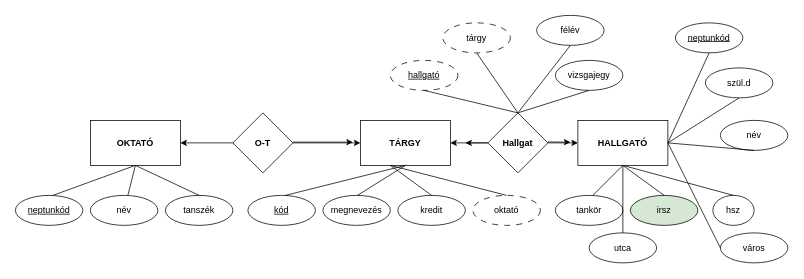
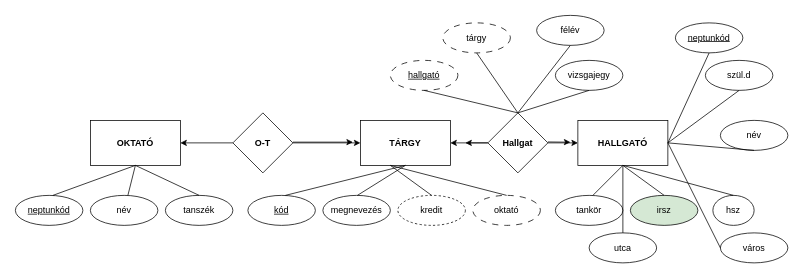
  <mxCell id="0" />
  <mxCell id="1" parent="0" />
  <mxCell id="2" value="&lt;b&gt;OKTATÓ&lt;/b&gt;" style="rounded=0;whiteSpace=wrap;html=1;" parent="1" vertex="1"><mxGeometry x="120" y="160" width="120" height="60" as="geometry" /></mxCell>
  <mxCell id="3" value="&lt;b&gt;HALLGATÓ&lt;/b&gt;" style="rounded=0;whiteSpace=wrap;html=1;" parent="1" vertex="1"><mxGeometry x="770" y="160" width="120" height="60" as="geometry" /></mxCell>
  <mxCell id="4" value="&lt;b&gt;TÁRGY&lt;/b&gt;" style="rounded=0;whiteSpace=wrap;html=1;" parent="1" vertex="1"><mxGeometry x="480" y="160" width="120" height="60" as="geometry" /></mxCell>
  <mxCell id="5" value="&lt;u&gt;neptunkód&lt;/u&gt;" style="ellipse;whiteSpace=wrap;html=1;" parent="1" vertex="1"><mxGeometry x="20" y="260" width="90" height="40" as="geometry" /></mxCell>
  <mxCell id="6" value="név" style="ellipse;whiteSpace=wrap;html=1;" parent="1" vertex="1"><mxGeometry x="120" y="260" width="90" height="40" as="geometry" /></mxCell>
  <mxCell id="7" value="tanszék" style="ellipse;whiteSpace=wrap;html=1;" parent="1" vertex="1"><mxGeometry x="220" y="260" width="90" height="40" as="geometry" /></mxCell>
  <mxCell id="8" value="&lt;u&gt;kód&lt;/u&gt;" style="ellipse;whiteSpace=wrap;html=1;" parent="1" vertex="1"><mxGeometry x="330" y="260" width="90" height="40" as="geometry" /></mxCell>
  <mxCell id="9" value="megnevezés" style="ellipse;whiteSpace=wrap;html=1;" parent="1" vertex="1"><mxGeometry x="430" y="260" width="90" height="40" as="geometry" /></mxCell>
- <mxCell id="10" value="kredit" style="ellipse;whiteSpace=wrap;html=1;" parent="1" vertex="1"><mxGeometry x="530" y="260" width="90" height="40" as="geometry" /></mxCell>
+ <mxCell id="10" value="kredit" style="ellipse;whiteSpace=wrap;html=1;dashed=1;" parent="1" vertex="1"><mxGeometry x="530" y="260" width="90" height="40" as="geometry" /></mxCell>
  <mxCell id="11" value="oktató" style="ellipse;whiteSpace=wrap;html=1;dashed=1;dashPattern=8 8;" parent="1" vertex="1"><mxGeometry x="630" y="260" width="90" height="40" as="geometry" /></mxCell>
  <mxCell id="12" value="" style="endArrow=none;html=1;rounded=0;entryX=0.5;entryY=1;entryDx=0;entryDy=0;" parent="1" target="4" edge="1"><mxGeometry width="50" height="50" relative="1" as="geometry"><mxPoint x="380" y="260" as="sourcePoint" /><mxPoint x="430" y="210" as="targetPoint" /></mxGeometry></mxCell>
  <mxCell id="13" value="&lt;u&gt;hallgató&lt;/u&gt;" style="ellipse;whiteSpace=wrap;html=1;dashed=1;dashPattern=8 8;" parent="1" vertex="1"><mxGeometry x="520" y="80" width="90" height="40" as="geometry" /></mxCell>
  <mxCell id="14" value="tárgy" style="ellipse;whiteSpace=wrap;html=1;dashed=1;dashPattern=8 8;" parent="1" vertex="1"><mxGeometry x="590" y="30" width="90" height="40" as="geometry" /></mxCell>
  <mxCell id="15" value="félév" style="ellipse;whiteSpace=wrap;html=1;" parent="1" vertex="1"><mxGeometry x="715" y="20" width="90" height="40" as="geometry" /></mxCell>
  <mxCell id="16" value="vizsgajegy" style="ellipse;whiteSpace=wrap;html=1;" parent="1" vertex="1"><mxGeometry x="740" y="80" width="90" height="40" as="geometry" /></mxCell>
  <mxCell id="17" value="&lt;u&gt;neptunkód&lt;/u&gt;" style="ellipse;whiteSpace=wrap;html=1;" parent="1" vertex="1"><mxGeometry x="900" y="30" width="90" height="40" as="geometry" /></mxCell>
  <mxCell id="18" value="név" style="ellipse;whiteSpace=wrap;html=1;" parent="1" vertex="1"><mxGeometry x="960" y="160" width="90" height="40" as="geometry" /></mxCell>
- <mxCell id="19" value="szül.d" style="ellipse;whiteSpace=wrap;html=1;" parent="1" vertex="1"><mxGeometry x="940" y="90" width="90" height="40" as="geometry" /></mxCell>
+ <mxCell id="19" value="szül.d" style="ellipse;whiteSpace=wrap;html=1;" parent="1" vertex="1"><mxGeometry x="940" y="80" width="90" height="40" as="geometry" /></mxCell>
  <mxCell id="20" value="tankör" style="ellipse;whiteSpace=wrap;html=1;" parent="1" vertex="1"><mxGeometry x="740" y="260" width="90" height="40" as="geometry" /></mxCell>
  <mxCell id="21" value="irsz" style="ellipse;whiteSpace=wrap;html=1;fillColor=#d5e8d4;" parent="1" vertex="1"><mxGeometry x="840" y="260" width="90" height="40" as="geometry" /></mxCell>
  <mxCell id="22" value="város" style="ellipse;whiteSpace=wrap;html=1;" parent="1" vertex="1"><mxGeometry x="960" y="310" width="90" height="40" as="geometry" /></mxCell>
  <mxCell id="23" value="utca" style="ellipse;whiteSpace=wrap;html=1;" parent="1" vertex="1"><mxGeometry x="785" y="310" width="90" height="40" as="geometry" /></mxCell>
  <mxCell id="24" value="hsz" style="ellipse;whiteSpace=wrap;html=1;" parent="1" vertex="1"><mxGeometry x="950" y="260" width="55" height="40" as="geometry" /></mxCell>
  <mxCell id="25" value="" style="endArrow=none;html=1;rounded=0;entryX=0.5;entryY=1;entryDx=0;entryDy=0;" parent="1" target="2" edge="1"><mxGeometry width="50" height="50" relative="1" as="geometry"><mxPoint x="70" y="260" as="sourcePoint" /><mxPoint x="120" y="210" as="targetPoint" /></mxGeometry></mxCell>
  <mxCell id="26" value="" style="endArrow=none;html=1;rounded=0;entryX=0.5;entryY=1;entryDx=0;entryDy=0;" parent="1" target="2" edge="1"><mxGeometry width="50" height="50" relative="1" as="geometry"><mxPoint x="170" y="260" as="sourcePoint" /><mxPoint x="280" y="220" as="targetPoint" /></mxGeometry></mxCell>
  <mxCell id="27" value="" style="endArrow=none;html=1;rounded=0;entryX=0.5;entryY=0;entryDx=0;entryDy=0;" parent="1" target="7" edge="1"><mxGeometry width="50" height="50" relative="1" as="geometry"><mxPoint x="180" y="220" as="sourcePoint" /><mxPoint x="290" y="180" as="targetPoint" /></mxGeometry></mxCell>
  <mxCell id="28" value="" style="endArrow=none;html=1;rounded=0;entryX=0.5;entryY=0;entryDx=0;entryDy=0;" parent="1" target="10" edge="1"><mxGeometry width="50" height="50" relative="1" as="geometry"><mxPoint x="520" y="220" as="sourcePoint" /><mxPoint x="790" y="170" as="targetPoint" /></mxGeometry></mxCell>
  <mxCell id="29" value="" style="endArrow=none;html=1;rounded=0;entryX=0.5;entryY=1;entryDx=0;entryDy=0;" parent="1" target="4" edge="1"><mxGeometry width="50" height="50" relative="1" as="geometry"><mxPoint x="476" y="260" as="sourcePoint" /><mxPoint x="620" y="220" as="targetPoint" /></mxGeometry></mxCell>
  <mxCell id="30" value="" style="endArrow=none;html=1;rounded=0;entryX=0.5;entryY=0;entryDx=0;entryDy=0;" parent="1" target="11" edge="1"><mxGeometry width="50" height="50" relative="1" as="geometry"><mxPoint x="520" y="220" as="sourcePoint" /><mxPoint x="568" y="180" as="targetPoint" /></mxGeometry></mxCell>
  <mxCell id="31" value="" style="endArrow=classic;html=1;rounded=0;exitX=0;exitY=0.5;exitDx=0;exitDy=0;entryX=1;entryY=0.5;entryDx=0;entryDy=0;" parent="1" source="32" target="2" edge="1"><mxGeometry width="50" height="50" relative="1" as="geometry"><mxPoint x="316.15" y="183.08" as="sourcePoint" /><mxPoint x="270" y="230" as="targetPoint" /></mxGeometry></mxCell>
  <mxCell id="32" value="&lt;b&gt;O-T&lt;/b&gt;" style="rhombus;whiteSpace=wrap;html=1;" parent="1" vertex="1"><mxGeometry x="310" y="150" width="80" height="80" as="geometry" /></mxCell>
  <mxCell id="33" value="" style="endArrow=classic;html=1;rounded=0;exitX=1;exitY=0.5;exitDx=0;exitDy=0;" parent="1" edge="1"><mxGeometry width="50" height="50" relative="1" as="geometry"><mxPoint x="390" y="190" as="sourcePoint" /><mxPoint x="480" y="190" as="targetPoint" /></mxGeometry></mxCell>
  <mxCell id="34" value="" style="endArrow=classic;html=1;rounded=0;exitX=1;exitY=0.5;exitDx=0;exitDy=0;" parent="1" edge="1"><mxGeometry width="50" height="50" relative="1" as="geometry"><mxPoint x="390" y="189" as="sourcePoint" /><mxPoint x="470" y="189" as="targetPoint" /></mxGeometry></mxCell>
  <mxCell id="35" value="" style="endArrow=none;html=1;rounded=0;entryX=0.5;entryY=1;entryDx=0;entryDy=0;" parent="1" target="3" edge="1"><mxGeometry width="50" height="50" relative="1" as="geometry"><mxPoint x="790" y="260" as="sourcePoint" /><mxPoint x="840" y="210" as="targetPoint" /></mxGeometry></mxCell>
  <mxCell id="36" value="" style="endArrow=none;html=1;rounded=0;entryX=0.5;entryY=0;entryDx=0;entryDy=0;" parent="1" target="21" edge="1"><mxGeometry width="50" height="50" relative="1" as="geometry"><mxPoint x="830" y="220" as="sourcePoint" /><mxPoint x="870" y="180" as="targetPoint" /></mxGeometry></mxCell>
  <mxCell id="37" value="" style="endArrow=none;html=1;rounded=0;entryX=0.5;entryY=0;entryDx=0;entryDy=0;" parent="1" target="24" edge="1"><mxGeometry width="50" height="50" relative="1" as="geometry"><mxPoint x="830" y="220" as="sourcePoint" /><mxPoint x="870" y="180" as="targetPoint" /></mxGeometry></mxCell>
  <mxCell id="38" value="" style="endArrow=none;html=1;rounded=0;entryX=0;entryY=0.5;entryDx=0;entryDy=0;exitX=1;exitY=0.5;exitDx=0;exitDy=0;" parent="1" source="3" target="22" edge="1"><mxGeometry width="50" height="50" relative="1" as="geometry"><mxPoint x="820" y="290" as="sourcePoint" /><mxPoint x="860" y="250" as="targetPoint" /></mxGeometry></mxCell>
  <mxCell id="39" value="" style="endArrow=none;html=1;rounded=0;exitX=0.5;exitY=1;exitDx=0;exitDy=0;" parent="1" source="19" edge="1"><mxGeometry width="50" height="50" relative="1" as="geometry"><mxPoint x="900" y="170" as="sourcePoint" /><mxPoint x="890" y="190" as="targetPoint" /></mxGeometry></mxCell>
  <mxCell id="40" value="" style="endArrow=none;html=1;rounded=0;exitX=0.5;exitY=1;exitDx=0;exitDy=0;" parent="1" source="18" edge="1"><mxGeometry width="50" height="50" relative="1" as="geometry"><mxPoint x="930" y="90" as="sourcePoint" /><mxPoint x="890" y="190" as="targetPoint" /></mxGeometry></mxCell>
  <mxCell id="41" value="" style="endArrow=none;html=1;rounded=0;entryX=0.5;entryY=1;entryDx=0;entryDy=0;exitX=1;exitY=0.5;exitDx=0;exitDy=0;" parent="1" source="3" target="17" edge="1"><mxGeometry width="50" height="50" relative="1" as="geometry"><mxPoint x="830" y="220" as="sourcePoint" /><mxPoint x="745" y="225" as="targetPoint" /></mxGeometry></mxCell>
  <mxCell id="42" value="" style="endArrow=none;html=1;rounded=0;" parent="1" edge="1"><mxGeometry width="50" height="50" relative="1" as="geometry"><mxPoint x="830" y="220" as="sourcePoint" /><mxPoint x="830" y="310" as="targetPoint" /></mxGeometry></mxCell>
  <mxCell id="43" value="&lt;b&gt;Hallgat&lt;/b&gt;" style="rhombus;whiteSpace=wrap;html=1;" parent="1" vertex="1"><mxGeometry x="650" y="150" width="80" height="80" as="geometry" /></mxCell>
  <mxCell id="44" value="" style="endArrow=classic;html=1;rounded=0;entryX=1;entryY=0.5;entryDx=0;entryDy=0;" parent="1" target="4" edge="1"><mxGeometry width="50" height="50" relative="1" as="geometry"><mxPoint x="650" y="190" as="sourcePoint" /><mxPoint x="670" y="280" as="targetPoint" /></mxGeometry></mxCell>
  <mxCell id="45" value="" style="endArrow=classic;html=1;rounded=0;" parent="1" edge="1"><mxGeometry width="50" height="50" relative="1" as="geometry"><mxPoint x="650" y="190" as="sourcePoint" /><mxPoint x="620" y="190" as="targetPoint" /></mxGeometry></mxCell>
  <mxCell id="46" value="" style="endArrow=classic;html=1;rounded=0;entryX=0;entryY=0.5;entryDx=0;entryDy=0;exitX=1;exitY=0.5;exitDx=0;exitDy=0;" parent="1" source="43" target="3" edge="1"><mxGeometry width="50" height="50" relative="1" as="geometry"><mxPoint x="660" y="200" as="sourcePoint" /><mxPoint x="610" y="200" as="targetPoint" /></mxGeometry></mxCell>
  <mxCell id="47" value="" style="endArrow=classic;html=1;rounded=0;" parent="1" edge="1"><mxGeometry width="50" height="50" relative="1" as="geometry"><mxPoint x="729.997" y="188.747" as="sourcePoint" /><mxPoint x="760" y="189.08" as="targetPoint" /></mxGeometry></mxCell>
  <mxCell id="48" value="" style="endArrow=none;html=1;rounded=0;entryX=0.5;entryY=1;entryDx=0;entryDy=0;" parent="1" target="16" edge="1"><mxGeometry width="50" height="50" relative="1" as="geometry"><mxPoint x="690" y="150" as="sourcePoint" /><mxPoint x="740" y="100" as="targetPoint" /></mxGeometry></mxCell>
  <mxCell id="49" value="" style="endArrow=none;html=1;rounded=0;entryX=0.5;entryY=0;entryDx=0;entryDy=0;exitX=0.5;exitY=1;exitDx=0;exitDy=0;" parent="1" source="14" target="43" edge="1"><mxGeometry width="50" height="50" relative="1" as="geometry"><mxPoint x="590" y="110" as="sourcePoint" /><mxPoint x="685" y="80" as="targetPoint" /></mxGeometry></mxCell>
  <mxCell id="50" value="" style="endArrow=none;html=1;rounded=0;entryX=0.5;entryY=0;entryDx=0;entryDy=0;exitX=0.5;exitY=1;exitDx=0;exitDy=0;" parent="1" source="13" target="43" edge="1"><mxGeometry width="50" height="50" relative="1" as="geometry"><mxPoint x="630" y="80" as="sourcePoint" /><mxPoint x="685" y="160" as="targetPoint" /></mxGeometry></mxCell>
  <mxCell id="51" value="" style="endArrow=none;html=1;rounded=0;entryX=0.5;entryY=1;entryDx=0;entryDy=0;" parent="1" target="15" edge="1"><mxGeometry width="50" height="50" relative="1" as="geometry"><mxPoint x="690" y="150" as="sourcePoint" /><mxPoint x="740" y="230" as="targetPoint" /></mxGeometry></mxCell>
